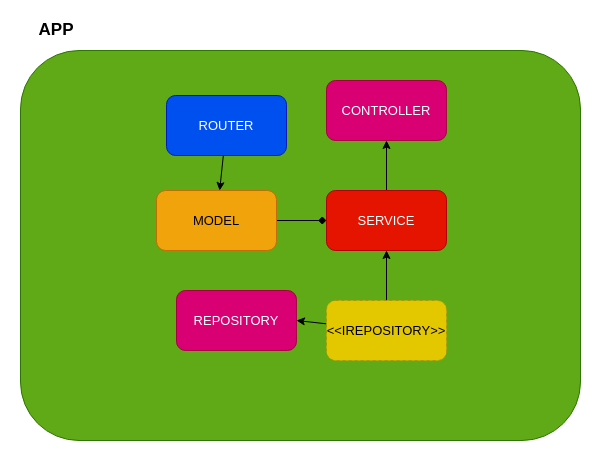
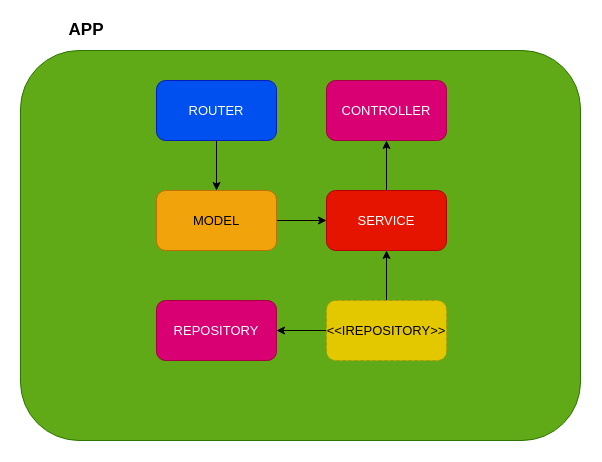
  <mxCell id="0" />
  <mxCell id="1" parent="0" />
  <mxCell id="2" value="" style="rounded=1;whiteSpace=wrap;html=1;strokeColor=#2D7600;fontColor=#ffffff;fillColor=#60a917;glass=0;sketch=0;shadow=0;" parent="1" vertex="1"><mxGeometry x="20" y="50" width="560" height="390" as="geometry" /></mxCell>
- <mxCell id="3" value="APP" style="text;html=1;strokeColor=none;fillColor=none;align=center;verticalAlign=middle;whiteSpace=wrap;rounded=0;fontStyle=1;fontSize=17;" parent="1" vertex="1"><mxGeometry x="36" y="20" width="40" height="20" as="geometry" /></mxCell>
+ <mxCell id="3" value="APP" style="text;html=1;strokeColor=none;fillColor=none;align=center;verticalAlign=middle;whiteSpace=wrap;rounded=0;fontStyle=1;fontSize=17;" parent="1" vertex="1"><mxGeometry x="66" y="20" width="40" height="20" as="geometry" /></mxCell>
  <mxCell id="4" style="edgeStyle=none;html=1;fontSize=17;" parent="1" source="5" target="12" edge="1"><mxGeometry relative="1" as="geometry" /></mxCell>
- <mxCell id="5" value="&lt;span style=&quot;font-size: 13px&quot;&gt;ROUTER&lt;/span&gt;" style="rounded=1;whiteSpace=wrap;html=1;shadow=0;glass=0;sketch=0;fontSize=17;fillColor=#0050ef;strokeColor=#001DBC;fontColor=#ffffff;" parent="1" vertex="1"><mxGeometry x="166" y="95" width="120" height="60" as="geometry" /></mxCell>
+ <mxCell id="5" value="&lt;span style=&quot;font-size: 13px&quot;&gt;ROUTER&lt;/span&gt;" style="rounded=1;whiteSpace=wrap;html=1;shadow=0;glass=0;sketch=0;fontSize=17;fillColor=#0050ef;strokeColor=#001DBC;fontColor=#ffffff;" parent="1" vertex="1"><mxGeometry x="156" y="80" width="120" height="60" as="geometry" /></mxCell>
  <mxCell id="6" value="&lt;span style=&quot;font-size: 13px&quot;&gt;CONTROLLER&lt;/span&gt;" style="rounded=1;whiteSpace=wrap;html=1;shadow=0;glass=0;sketch=0;fontSize=17;fillColor=#d80073;strokeColor=#A50040;fontColor=#ffffff;" parent="1" vertex="1"><mxGeometry x="326" y="80" width="120" height="60" as="geometry" /></mxCell>
  <mxCell id="7" style="edgeStyle=none;html=1;" edge="1" parent="1" source="9" target="14"><mxGeometry relative="1" as="geometry" /></mxCell>
  <mxCell id="8" style="edgeStyle=none;html=1;entryX=1;entryY=0.5;entryDx=0;entryDy=0;" edge="1" parent="1" source="9" target="10"><mxGeometry relative="1" as="geometry" /></mxCell>
  <mxCell id="9" value="&lt;span style=&quot;font-size: 13px&quot;&gt;&amp;lt;&amp;lt;IREPOSITORY&amp;gt;&amp;gt;&lt;/span&gt;" style="rounded=1;whiteSpace=wrap;html=1;shadow=0;glass=0;sketch=0;fontSize=17;fillColor=#e3c800;strokeColor=#B09500;fontColor=#000000;dashed=1;" parent="1" vertex="1"><mxGeometry x="326" y="300" width="120" height="60" as="geometry" /></mxCell>
- <mxCell id="10" value="&lt;span style=&quot;font-size: 13px&quot;&gt;REPOSITORY&lt;/span&gt;" style="rounded=1;whiteSpace=wrap;html=1;shadow=0;glass=0;sketch=0;fontSize=17;fillColor=#d80073;strokeColor=#A50040;fontColor=#ffffff;" parent="1" vertex="1"><mxGeometry x="176" y="290" width="120" height="60" as="geometry" /></mxCell>
- <mxCell id="11" style="edgeStyle=none;html=1;exitX=1;exitY=0.5;exitDx=0;exitDy=0;endArrow=diamond;" edge="1" parent="1" source="12" target="14"><mxGeometry relative="1" as="geometry" /></mxCell>
+ <mxCell id="10" value="&lt;span style=&quot;font-size: 13px&quot;&gt;REPOSITORY&lt;/span&gt;" style="rounded=1;whiteSpace=wrap;html=1;shadow=0;glass=0;sketch=0;fontSize=17;fillColor=#d80073;strokeColor=#A50040;fontColor=#ffffff;" parent="1" vertex="1"><mxGeometry x="156" y="300" width="120" height="60" as="geometry" /></mxCell>
+ <mxCell id="11" style="edgeStyle=none;html=1;exitX=1;exitY=0.5;exitDx=0;exitDy=0;" edge="1" parent="1" source="12" target="14"><mxGeometry relative="1" as="geometry" /></mxCell>
  <mxCell id="12" value="&lt;span style=&quot;font-size: 13px&quot;&gt;MODEL&lt;/span&gt;" style="rounded=1;whiteSpace=wrap;html=1;shadow=0;glass=0;sketch=0;fontSize=17;fillColor=#f0a30a;strokeColor=#BD7000;fontColor=#000000;" parent="1" vertex="1"><mxGeometry x="156" y="190" width="120" height="60" as="geometry" /></mxCell>
  <mxCell id="13" style="edgeStyle=none;html=1;" edge="1" parent="1" source="14" target="6"><mxGeometry relative="1" as="geometry" /></mxCell>
  <mxCell id="14" value="&lt;span style=&quot;font-size: 13px&quot;&gt;SERVICE&lt;/span&gt;" style="rounded=1;whiteSpace=wrap;html=1;shadow=0;glass=0;sketch=0;fontSize=17;fillColor=#e51400;strokeColor=#B20000;fontColor=#ffffff;" parent="1" vertex="1"><mxGeometry x="326" y="190" width="120" height="60" as="geometry" /></mxCell>
